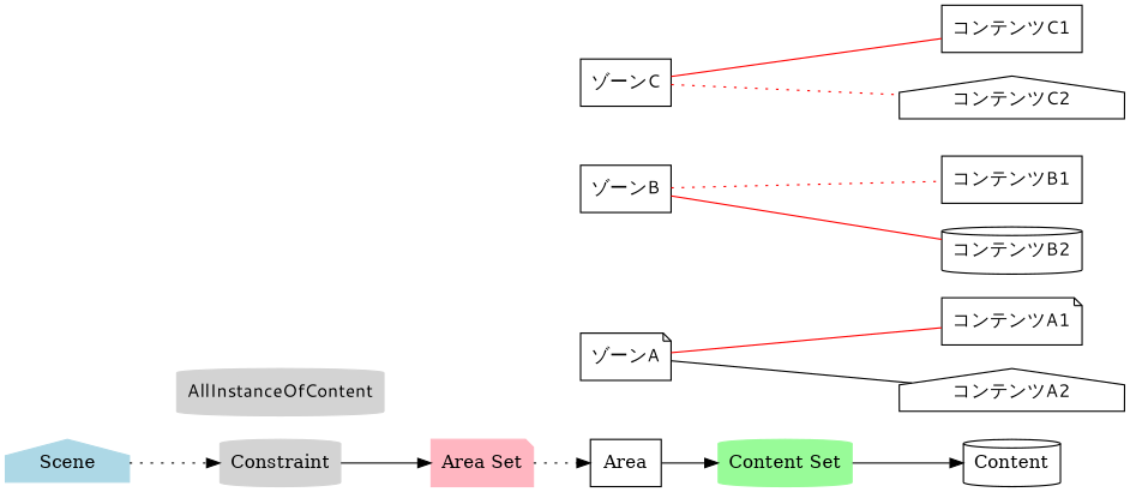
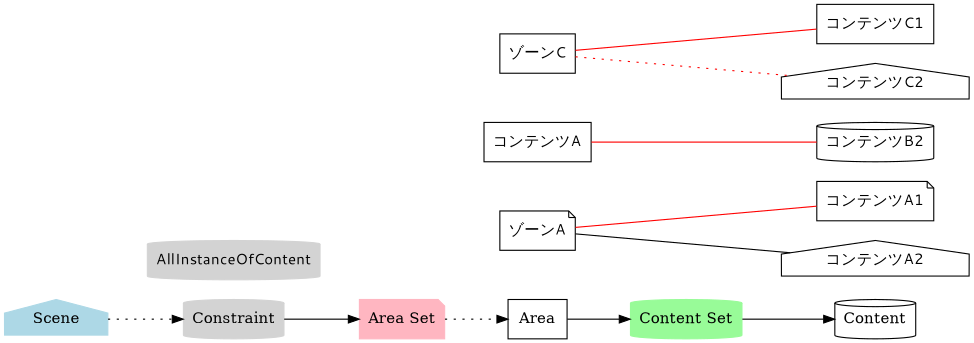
  digraph {
    clusterrank=global
    rankdir=LR
    node [shape=box fontname="Meiryo UI"]
    edge [style=solid dir=none]
    Area [fontname=""]
    n2 [label="ゾーンA" shape=note]
-   n3 [label="ゾーンB"]
+   n3 [label="コンテンツA"]
    n4 [label="ゾーンC"]
    Content [shape=cylinder fontname=""]
    n6 [label="コンテンツA1" shape=note]
-   n7 [label="コンテンツB1"]
    n8 [label="コンテンツC1"]
    n9 [label="コンテンツA2" shape=house]
    n10 [label="コンテンツB2" shape=cylinder]
    n11 [label="コンテンツC2" shape=house]
    Constraint [color=lightgrey shape=cylinder style=filled fontname=""]
    n13 [color=lightgrey label=AllInstanceOfContent shape=cylinder style=filled]
    "Area Set" [color=lightpink shape=note style=filled fontname=""]
    "Content Set" [color=palegreen shape=cylinder style=filled fontname=""]
    Scene [color=lightblue shape=house style=filled fontname=""]
    subgraph sub_1 {
      rank=same
      Area
      n2
      n3
      n4
    }
    subgraph sub_2 {
      rank=same
      Content
      n6
-     n7
      n8
      n9
      n10
      n11
    }
    subgraph sub_3 {
      rank=same
      Constraint
      n13
    }
    subgraph sub_4 {
      rank=same
      Constraint
    }
    subgraph sub_5 {
      rank=same
      Constraint
    }
    subgraph sub_6 {
      "Area Set"
    }
    subgraph sub_7 {
      "Content Set"
    }
    subgraph sub_8 {
      rank=same
      Scene
    }
    Area -> "Content Set" [dir=""]
    n2 -> n6 [color=red]
    n2 -> n9 [color=black]
-   n3 -> n7 [color=red style=dotted]
    n3 -> n10 [color=red]
    n4 -> n8 [color=red]
    n4 -> n11 [color=red style=dotted]
    Constraint -> "Area Set" [dir=""]
    "Area Set" -> Area [style=dotted dir=""]
    "Content Set" -> Content [dir=""]
    Scene -> Constraint [style=dotted dir=""]
  }
